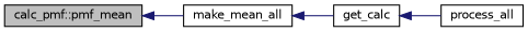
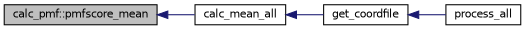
  digraph {
    rankdir=LR
    node [color=black fillcolor=white fontname=Helvetica fontsize=10 shape=record style=filled]
    edge [color=midnightblue dir=back fontname=Helvetica fontsize=10 labelfontname=Helvetica labelfontsize=10 style=solid]
-   n1 [fillcolor=grey75 fontcolor=black height=0.2 label="calc_pmf::pmf_mean" width=0.4]
-   n2 [height=0.2 label=make_mean_all width=0.4]
-   n3 [height=0.2 label=get_calc width=0.4]
+   n1 [fillcolor=grey75 fontcolor=black height=0.2 label="calc_pmf::pmfscore_mean" width=0.4]
+   n2 [height=0.2 label=calc_mean_all width=0.4]
+   n3 [height=0.2 label=get_coordfile width=0.4]
    n4 [height=0.2 label=process_all width=0.4]
    n1 -> n2
    n2 -> n3
    n3 -> n4
  }
